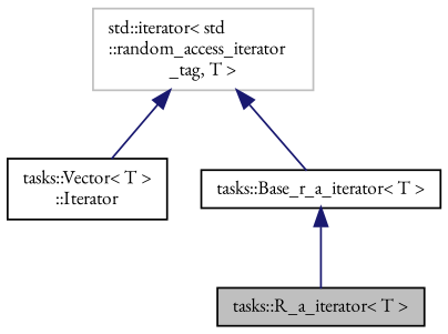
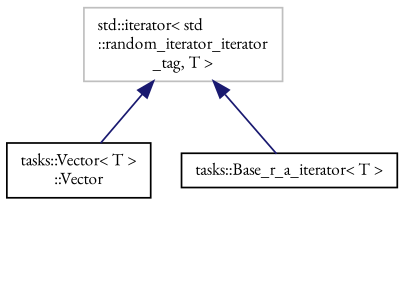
  digraph {
    fontname="EB Garamond"
    node [color=black fillcolor=white fontname="EB Garamond" fontsize=10 shape=record style=filled]
    edge [color=midnightblue dir=back fontname="EB Garamond" fontsize=10 labelfontname=Helvetica labelfontsize=10 style=solid]
-   n1 [fillcolor=grey75 fontcolor=black height=0.2 label="tasks::R_a_iterator\< T \>" width=0.4]
-   n2 [height=0.2 label="tasks::Vector\< T \>\l::Iterator" width=0.4]
+   n2 [height=0.2 label="tasks::Vector\< T \>\l::Vector" width=0.4]
    n3 [height=0.2 label="tasks::Base_r_a_iterator\< T \>" width=0.4]
-   n4 [color=grey75 height=0.2 label="std::iterator\< std\l::random_access_iterator\l_tag, T \>" width=0.4]
-   n3 -> n1
+   n4 [color=grey75 height=0.2 label="std::iterator\< std\l::random_iterator_iterator\l_tag, T \>" width=0.4]
    n4 -> n2
    n4 -> n3
  }
